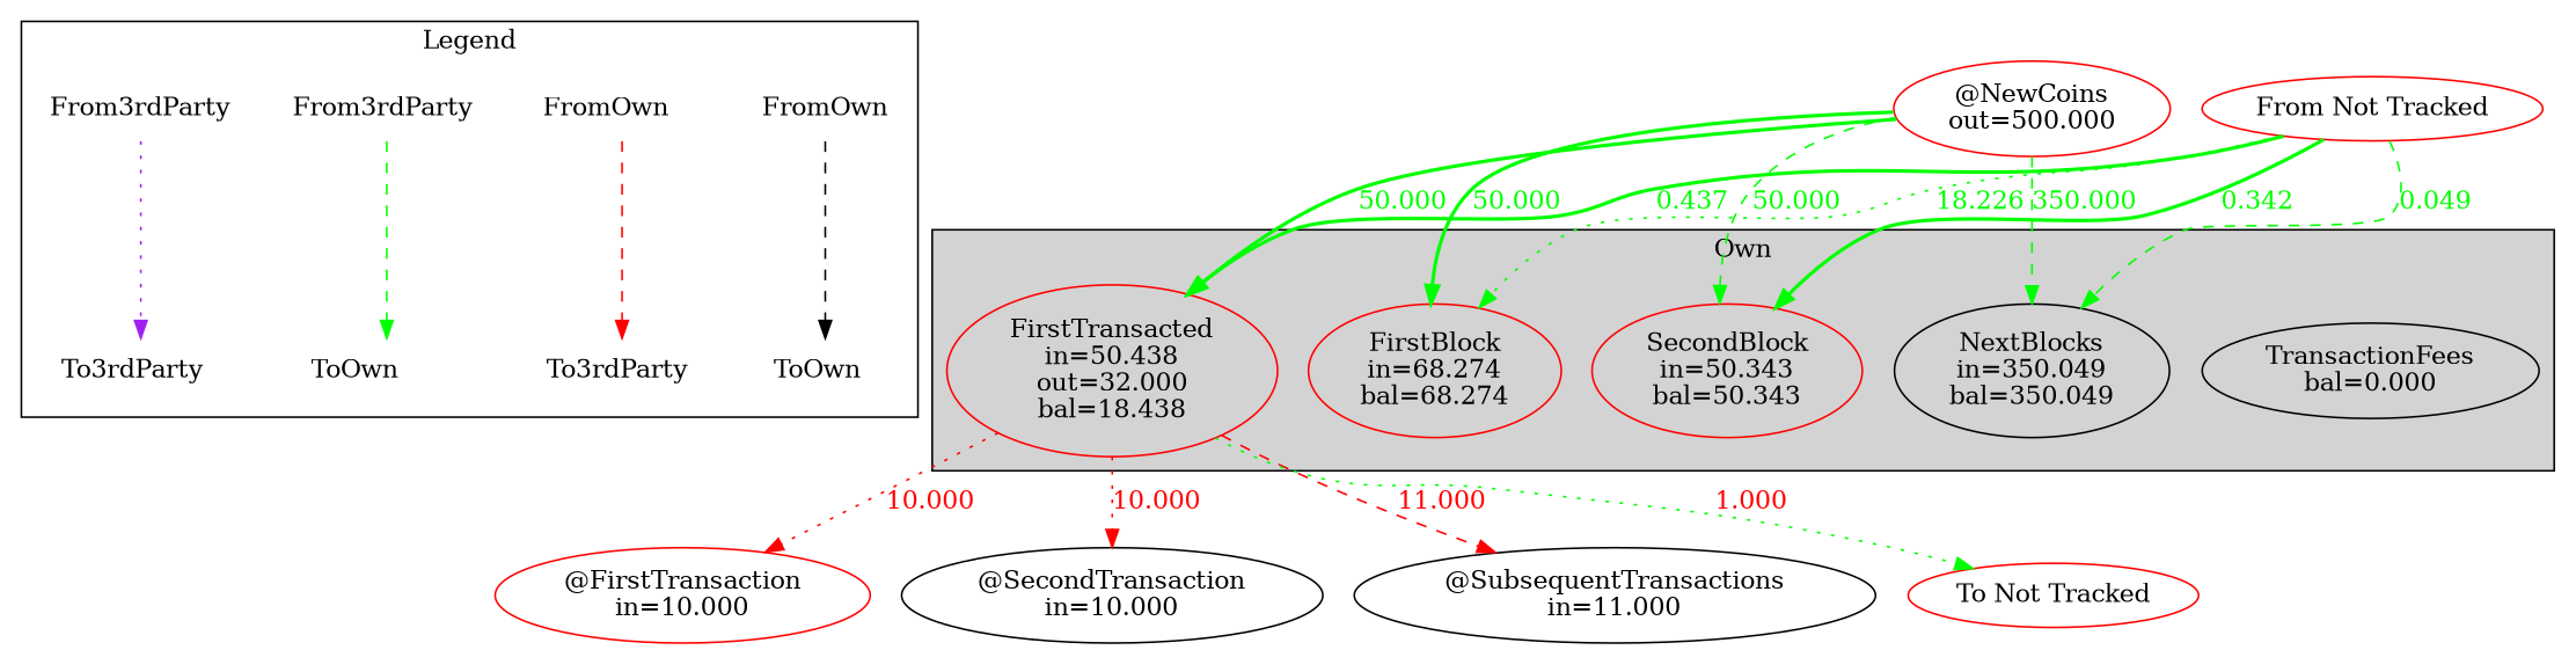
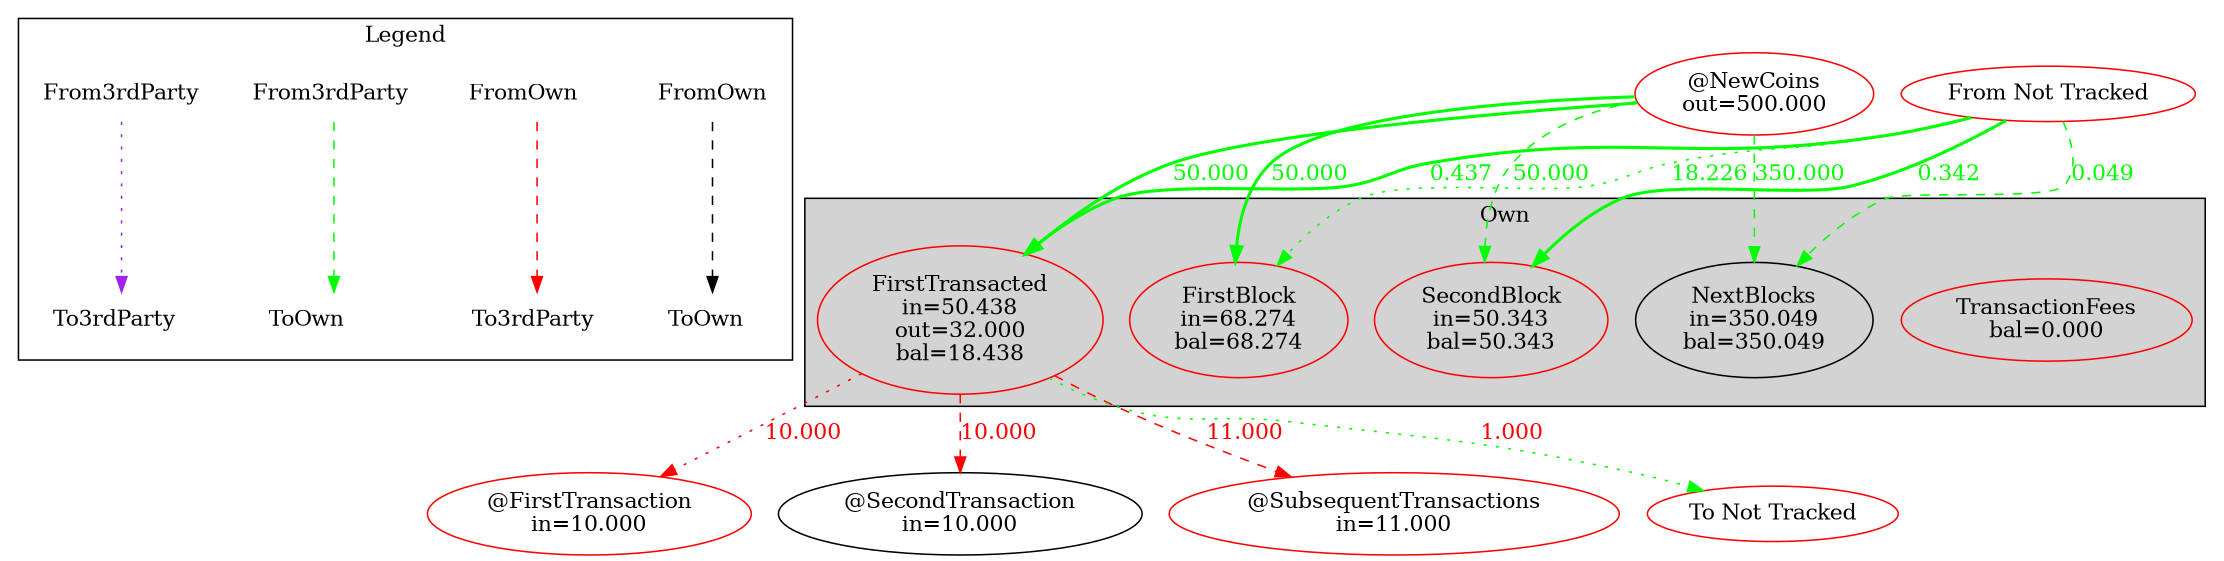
  strict digraph {
    node [color=red output=0.0]
    edge [style=dashed color=green count=1 fontcolor=green]
    FromOwn [rankdir=LR shape=plaintext output=""]
    "ToOwn  " [color=black rankdir=LR shape=plaintext output=""]
    "FromOwn    " [color=black rankdir=LR shape=plaintext output=""]
    "To3rdParty " [color=black rankdir=LR shape=plaintext output=""]
    "From3rdParty " [color=black rankdir=LR shape=plaintext output=""]
    "ToOwn        " [rankdir=LR shape=plaintext output=""]
    From3rdParty [color=black rankdir=LR shape=plaintext output=""]
    "To3rdParty  " [color=black rankdir=LR shape=plaintext output=""]
-   n9 [color=black input=0.0 label="TransactionFees\nbal=0.000"]
+   n9 [input=0.0 label="TransactionFees\nbal=0.000"]
    n10 [addresses="1A1zP1eP5QGefi2DMPTfTL5SLmv7DivfNa" input=68.27358700999979 label="FirstBlock\nin=68.274\nbal=68.274"]
    n11 [addresses=",12cbQLTFMXRnSzktFkuoG3eHoMeFtpTu3S" input=50.43755933 label="FirstTransacted\nin=50.438\nout=32.000\nbal=18.438" output=32.0]
    n12 [addresses=",1HLoD9E4SDFFPDiYfNYnkBLQ85Y51J3Zb1,1FvzCLoTPGANNjWoUo6jUGuAG3wg1w4YjR,15ubicBBWFnvoZLT7GiU2qxjRaKJPdkDMG,1JfbZRwdDHKZmuiZgYArJZhcuuzuw2HuMu,1GkQmKAmHtNfnD3LHhTkewJxKHVSta4m2a,16LoW7y83wtawMg5XmT4M3Q7EdjjUmenjM,1J6PYEzr4CUoGbnXrELyHszoTSz3wCsCaj" color=black input=350.04919900000004 label="NextBlocks\nin=350.049\nbal=350.049"]
    n13 [addresses=",12c6DSiU4Rq3P4ZxziKxzrL5LmMBrzjrJX" input=50.34333946 label="SecondBlock\nin=50.343\nbal=50.343"]
    n14 [addresses=",1Q2TWHE3GMdB6BZKafqwxXtWAWgFt5Jvm3" input=10.0 label="@FirstTransaction\nin=10.000"]
    n15 [addresses=",1DUDsfc23Dv9sPMEk5RsrtfzCw5ofi5sVW" color=black input=10.0 label="@SecondTransaction\nin=10.000"]
-   n16 [addresses=",1ByLSV2gLRcuqUmfdYcpPQH8Npm8cccsFg,13HtsYzne8xVPdGDnmJX8gHgBZerAfJGEf" color=black input=11.0 label="@SubsequentTransactions\nin=11.000"]
+   n16 [addresses=",1ByLSV2gLRcuqUmfdYcpPQH8Npm8cccsFg,13HtsYzne8xVPdGDnmJX8gHgBZerAfJGEf" input=11.0 label="@SubsequentTransactions\nin=11.000"]
    n17 [input=0.0 label="To Not Tracked" wallet=Untracked]
    n18 [input=0.0 label="@NewCoins\nout=500.000" output=500.00002335]
    n19 [input=0.0 label="From Not Tracked" wallet=Untracked]
    subgraph cluster_1 {
      label=Legend
      rank=sink
      FromOwn
      "ToOwn  "
      "FromOwn    "
      "To3rdParty "
      "From3rdParty "
      "ToOwn        "
      From3rdParty
      "To3rdParty  "
    }
    subgraph cluster_2 {
      fillcolor=lightgrey
      label=Own
      style=filled
      n9
      n10
      n11
      n12
      n13
    }
    subgraph sub_3 {
      label=ThirdParty
      n14
      n15
      n16
    }
    FromOwn -> "ToOwn  " [rankdir=LR color="" count="" fontcolor=""]
    "FromOwn    " -> "To3rdParty " [color=red rankdir=LR count="" fontcolor=""]
    "From3rdParty " -> "ToOwn        " [rankdir=LR count="" fontcolor=""]
    From3rdParty -> "To3rdParty  " [color=purple rankdir=LR style=dotted count="" fontcolor=""]
    n11 -> n14 [color=red fontcolor=red label=10.000 style=dotted weight=10.0]
-   n11 -> n15 [color=red fontcolor=red label=10.000 style=dotted weight=10.0]
+   n11 -> n15 [color=red fontcolor=red label=10.000 weight=10.0]
    n11 -> n16 [color=red count=2 fontcolor=red label=11.000 weight=11.0]
    n11 -> n17 [fontcolor=red label=1.000 style=dotted weight=1.0]
    n18 -> n10 [label=50.000 style=bold weight=50.0]
    n18 -> n11 [label=50.000 style=bold weight=50.0]
    n18 -> n12 [count=7 label=350.000 weight=350.0]
    n18 -> n13 [label=50.000 weight=50.0]
    n19 -> n10 [count=502 label=18.226 style=dotted weight=18.225551640000006]
    n19 -> n11 [count=36 label=0.437 style=bold weight=0.43740674000000007]
    n19 -> n12 [count=19 label=0.049 weight=0.04872028]
    n19 -> n13 [count=60 label=0.342 style=bold weight=0.34249156999999963]
  }
